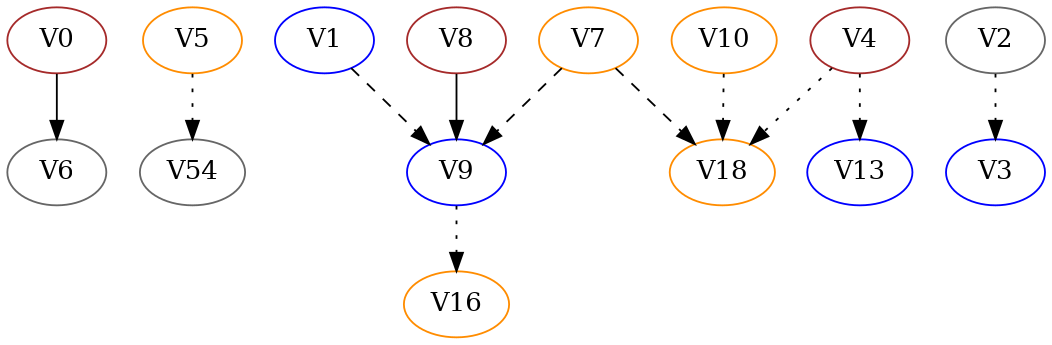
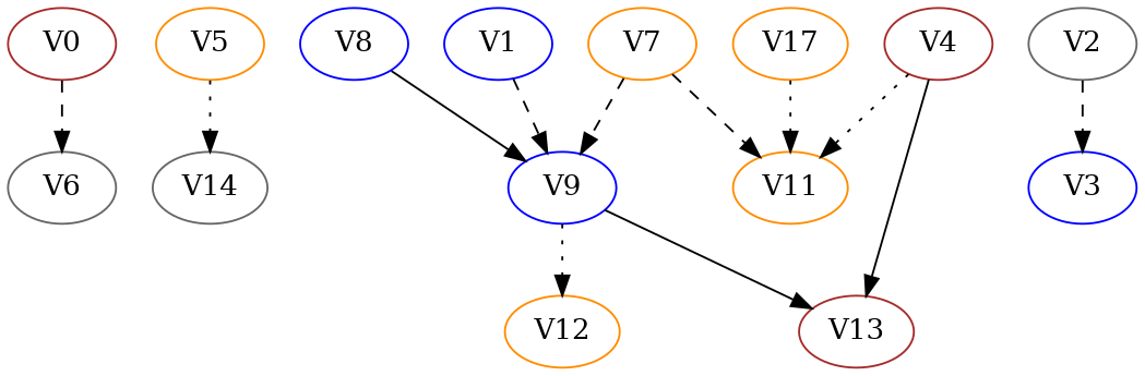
  strict digraph {
    concentrate=True
    node [color=darkorange]
    edge [style=dotted]
    V0 [color=brown]
    V6 [color=gray40]
-   V14 [color=gray40 label=V54]
+   V14 [color=gray40]
    V1 [color=blue]
    V9 [color=blue]
-   V13 [color=blue]
-   V12 [label=V16]
+   V13 [color=brown]
+   V12
    V2 [color=gray40]
    V3 [color=blue]
    V4 [color=brown]
-   V11 [label=V18]
-   V10
+   V11
+   V10 [label=V17]
    V5
    V7
-   V8 [color=brown]
-   V0 -> V6 [style=solid]
+   V8 [color=blue]
+   V0 -> V6 [style=dashed]
    V1 -> V9 [style=dashed]
+   V9 -> V13 [style=solid]
    V9 -> V12
-   V2 -> V3
-   V4 -> V13
+   V2 -> V3 [style=dashed]
+   V4 -> V13 [style=solid]
    V4 -> V11
    V10 -> V11
    V5 -> V14
    V7 -> V9 [style=dashed]
    V7 -> V11 [style=dashed]
    V8 -> V9 [style=solid]
  }
